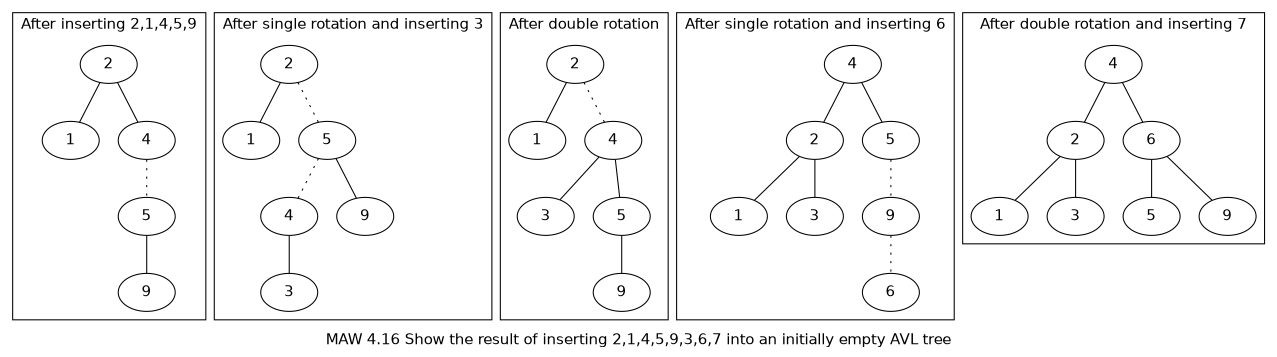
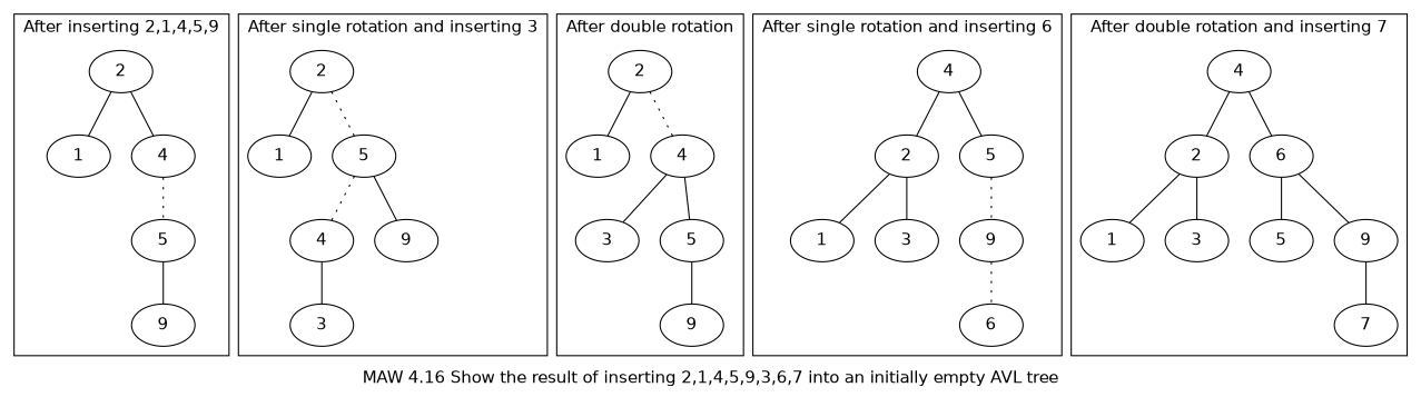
  graph {
    label="MAW 4.16 Show the result of inserting 2,1,4,5,9,3,6,7 into an initially empty AVL tree"
    fontname="DejaVu Sans"
    node [fontname="DejaVu Sans"]
    edge [fontname="DejaVu Sans"]
    n1 [label=2]
    n2 [label=1]
    n3 [label=4]
    n4 [label=5]
    n5 [label=9]
    n6 [label=1]
    n7 [label=2]
    n8 [label=5]
    n9 [label=3]
    n10 [label=4]
    n11 [label=9]
    n12 [label=1]
    n13 [label=2]
    n14 [label=4]
    n15 [label=3]
    n16 [label=5]
    n17 [label=9]
    n18 [label=1]
    n19 [label=2]
    n20 [label=3]
    n21 [label=4]
    n22 [label=5]
    n23 [label=9]
    n24 [label=6]
    n25 [label=1]
    n26 [label=2]
    n27 [label=3]
    n28 [label=4]
    n29 [label=6]
    n30 [label=5]
    n31 [label=9]
+   n32 [label=7]
    subgraph cluster_1 {
      label="After inserting 2,1,4,5,9"
      n1
      n2
      n3
      n4
      n5
    }
    subgraph cluster_2 {
      label="After single rotation and inserting 3"
      n6
      n7
      n8
      n9
      n10
      n11
    }
    subgraph cluster_3 {
      label="After double rotation"
      n12
      n13
      n14
      n15
      n16
      n17
    }
    subgraph cluster_4 {
      label="After single rotation and inserting 6"
      n18
      n19
      n20
      n21
      n22
      n23
      n24
    }
    subgraph cluster_5 {
      label="After double rotation and inserting 7"
      n25
      n26
      n27
      n28
      n29
      n30
      n31
+     n32
    }
    n1 -- n2
    n1 -- n3
    n3 -- n4 [style=dotted]
    n4 -- n5
    n7 -- n6
    n7 -- n8 [style=dotted]
    n8 -- n10 [style=dotted]
    n8 -- n11
    n10 -- n9
    n13 -- n12
    n13 -- n14 [style=dotted]
    n14 -- n15
    n14 -- n16
    n16 -- n17
    n19 -- n18
    n19 -- n20
    n21 -- n19
    n21 -- n22
    n22 -- n23 [style=dotted]
    n23 -- n24 [style=dotted]
    n26 -- n25
    n26 -- n27
    n28 -- n26
    n28 -- n29
    n29 -- n30
    n29 -- n31
+   n31 -- n32
  }
